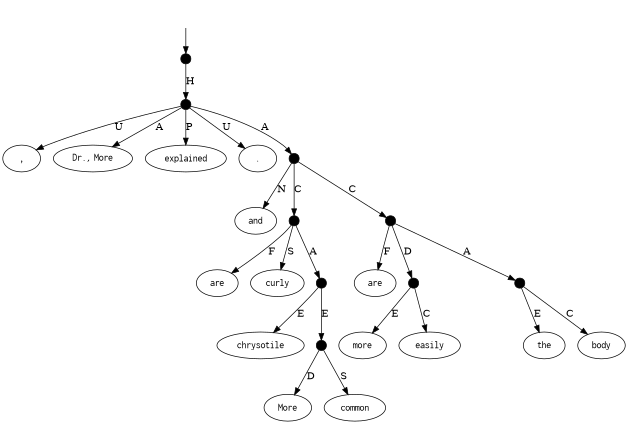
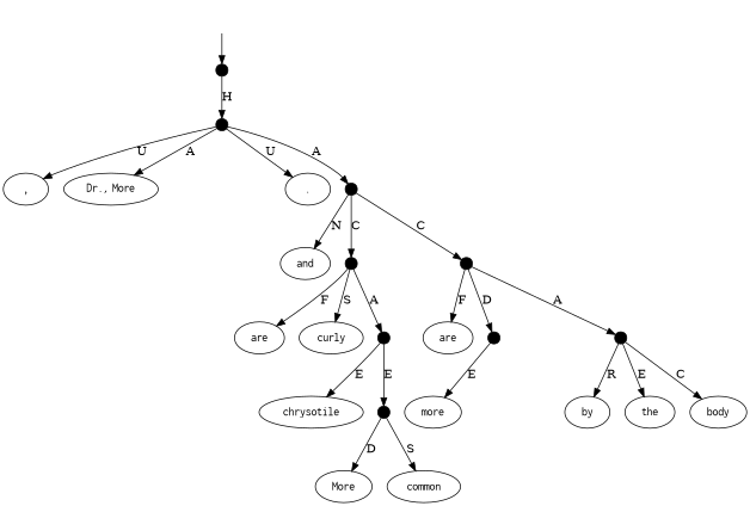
  digraph {
    top [style=invis]
    22 [shape=point width=0.2]
    23 [shape=point width=0.2]
    n4 [label=<<table align="center" border="0" cellspacing="0"><tr><td colspan="2"><font face="Courier">,</font></td></tr></table>>]
    n5 [label=<<table align="center" border="0" cellspacing="0"><tr><td colspan="2"><font face="Courier">Dr.</font>,&nbsp;<font face="Courier">More</font></td></tr></table>>]
-   n6 [label=<<table align="center" border="0" cellspacing="0"><tr><td colspan="2"><font face="Courier">explained</font></td></tr></table>>]
    n7 [label=<<table align="center" border="0" cellspacing="0"><tr><td colspan="2"><font face="Courier">.</font></td></tr></table>>]
    21 [shape=point width=0.2]
    n9 [label=<<table align="center" border="0" cellspacing="0"><tr><td colspan="2"><font face="Courier">More</font></td></tr></table>>]
    n10 [label=<<table align="center" border="0" cellspacing="0"><tr><td colspan="2"><font face="Courier">common</font></td></tr></table>>]
    n11 [label=<<table align="center" border="0" cellspacing="0"><tr><td colspan="2"><font face="Courier">chrysotile</font></td></tr></table>>]
    n12 [label=<<table align="center" border="0" cellspacing="0"><tr><td colspan="2"><font face="Courier">are</font></td></tr></table>>]
    n13 [label=<<table align="center" border="0" cellspacing="0"><tr><td colspan="2"><font face="Courier">curly</font></td></tr></table>>]
    n14 [label=<<table align="center" border="0" cellspacing="0"><tr><td colspan="2"><font face="Courier">and</font></td></tr></table>>]
    n15 [label=<<table align="center" border="0" cellspacing="0"><tr><td colspan="2"><font face="Courier">are</font></td></tr></table>>]
    n16 [label=<<table align="center" border="0" cellspacing="0"><tr><td colspan="2"><font face="Courier">more</font></td></tr></table>>]
-   n17 [label=<<table align="center" border="0" cellspacing="0"><tr><td colspan="2"><font face="Courier">easily</font></td></tr></table>>]
+   n18 [label=<<table align="center" border="0" cellspacing="0"><tr><td colspan="2"><font face="Courier">by</font></td></tr></table>>]
    n19 [label=<<table align="center" border="0" cellspacing="0"><tr><td colspan="2"><font face="Courier">the</font></td></tr></table>>]
    n20 [label=<<table align="center" border="0" cellspacing="0"><tr><td colspan="2"><font face="Courier">body</font></td></tr></table>>]
    18 [shape=point width=0.2]
    19 [shape=point width=0.2]
    20 [shape=point width=0.2]
    24 [shape=point width=0.2]
    25 [shape=point width=0.2]
    26 [shape=point width=0.2]
    top -> 22
    22 -> 23 [label=H]
    23 -> n4 [label=U]
    23 -> n5 [label=A]
-   23 -> n6 [label=P]
    23 -> n7 [label=U]
    23 -> 21 [label=A]
    21 -> n14 [label=N]
    21 -> 20 [label=C]
    21 -> 24 [label=C]
    18 -> n9 [label=D]
    18 -> n10 [label=S]
    19 -> n11 [label=E]
    19 -> 18 [label=E]
    20 -> n12 [label=F]
    20 -> n13 [label=S]
    20 -> 19 [label=A]
    24 -> n15 [label=F]
    24 -> 25 [label=D]
    24 -> 26 [label=A]
    25 -> n16 [label=E]
-   25 -> n17 [label=C]
+   26 -> n18 [label=R]
    26 -> n19 [label=E]
    26 -> n20 [label=C]
  }
